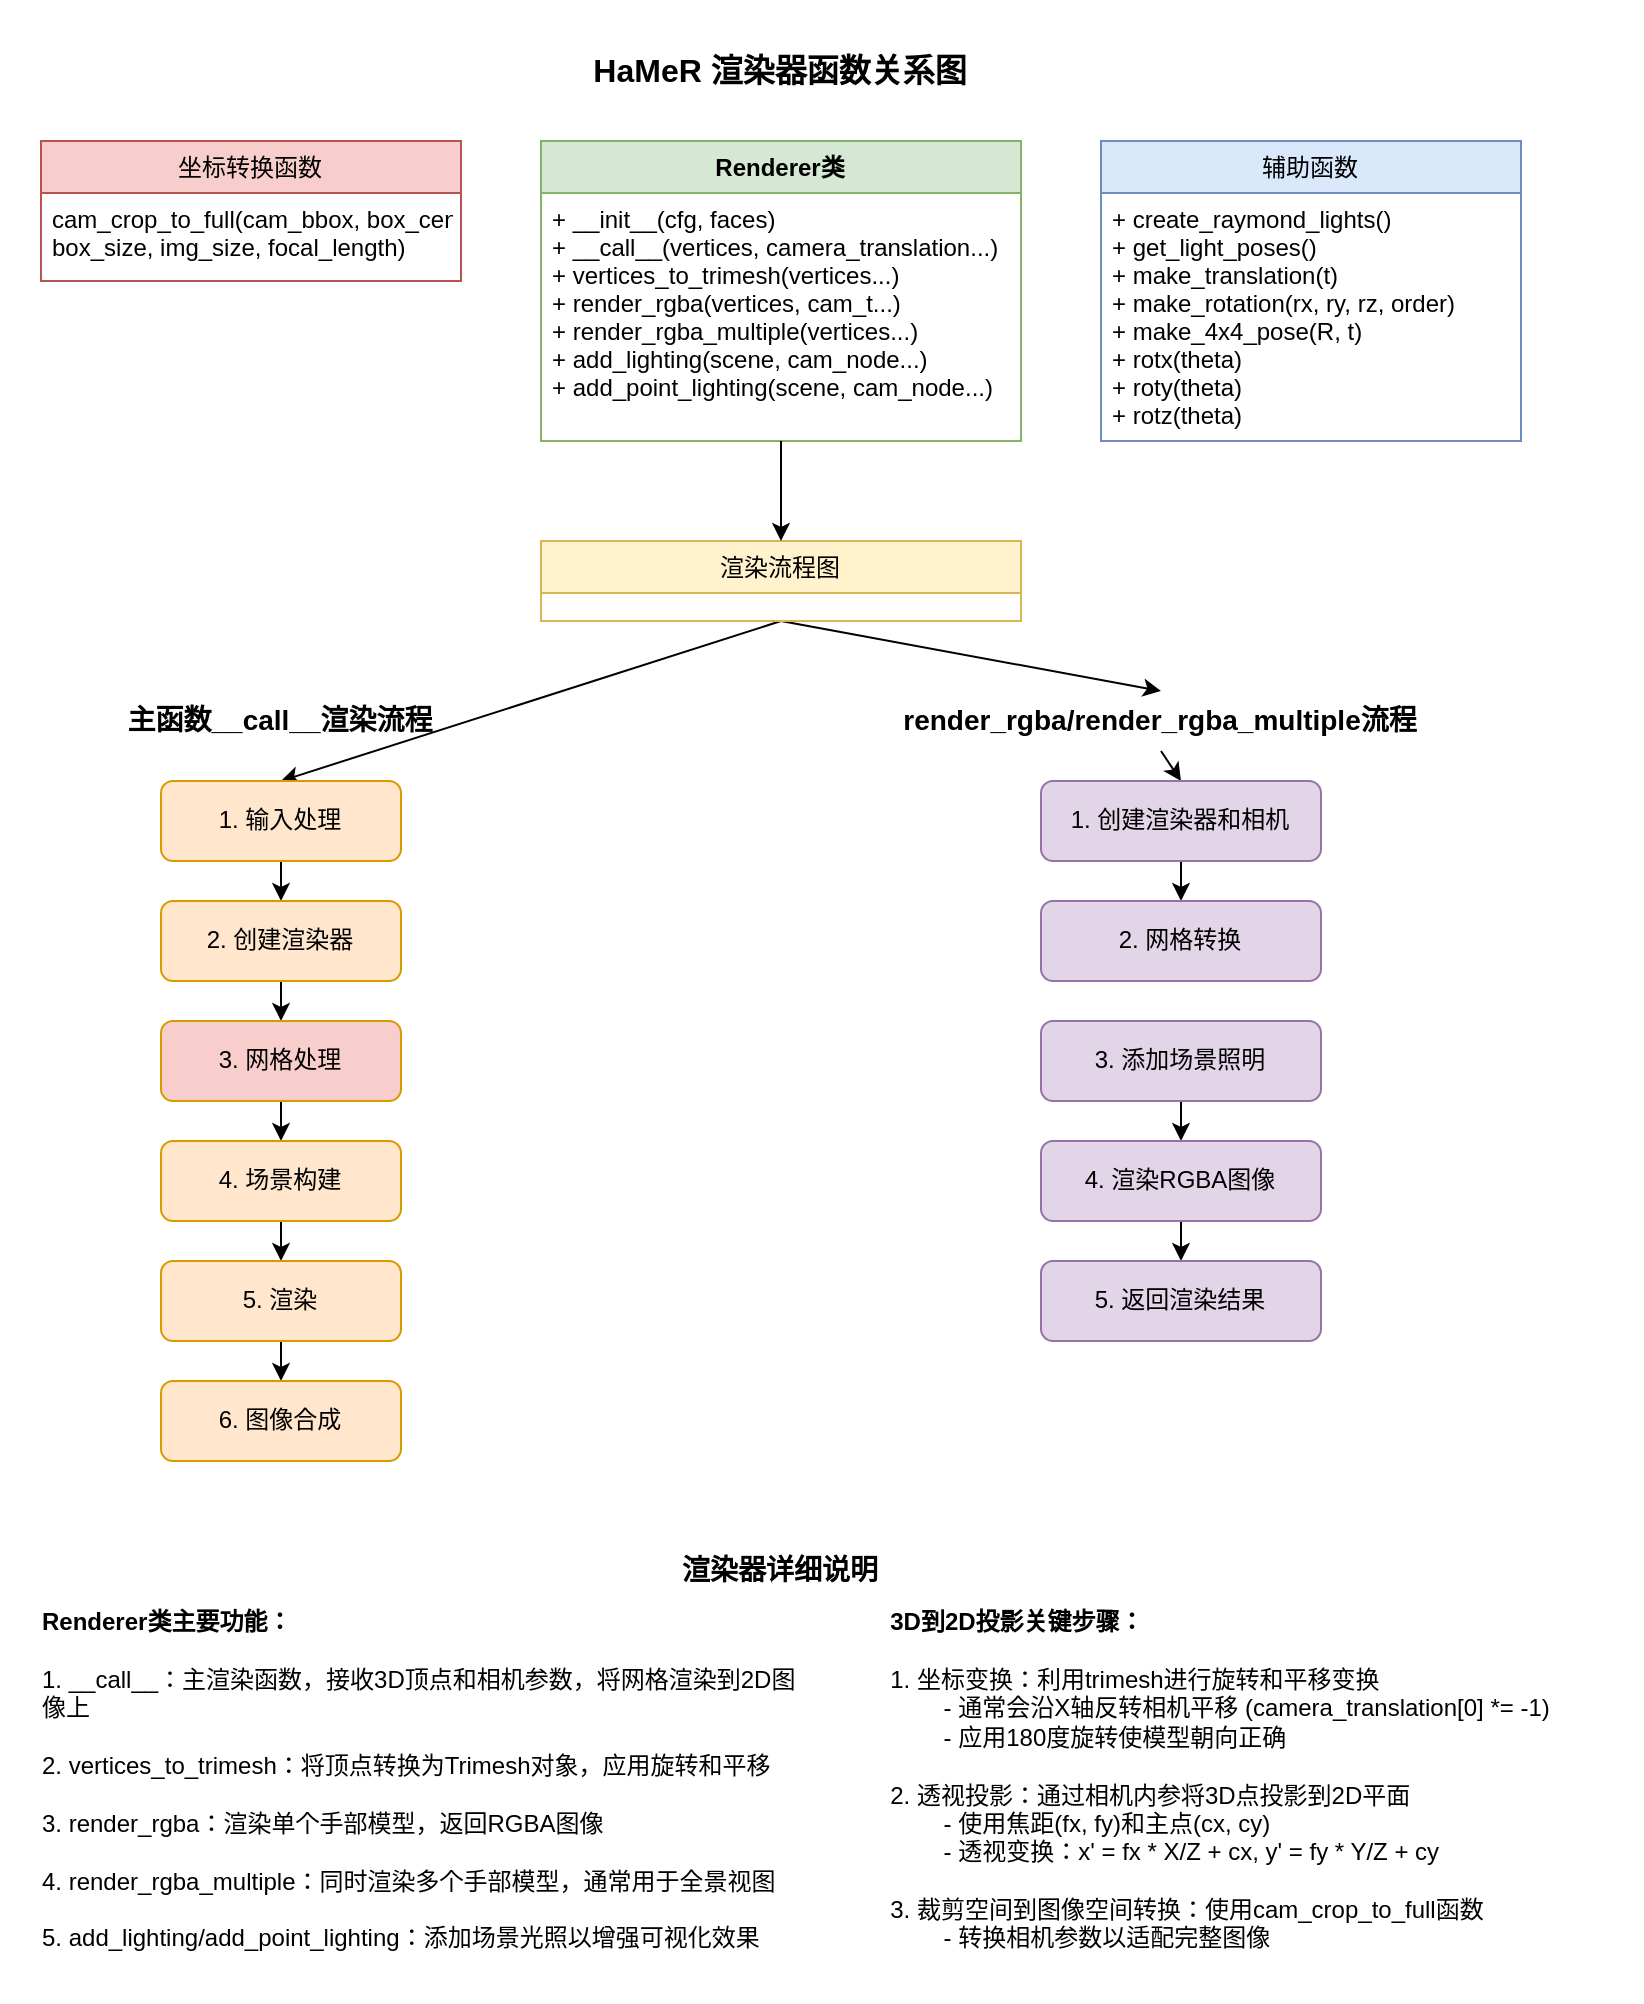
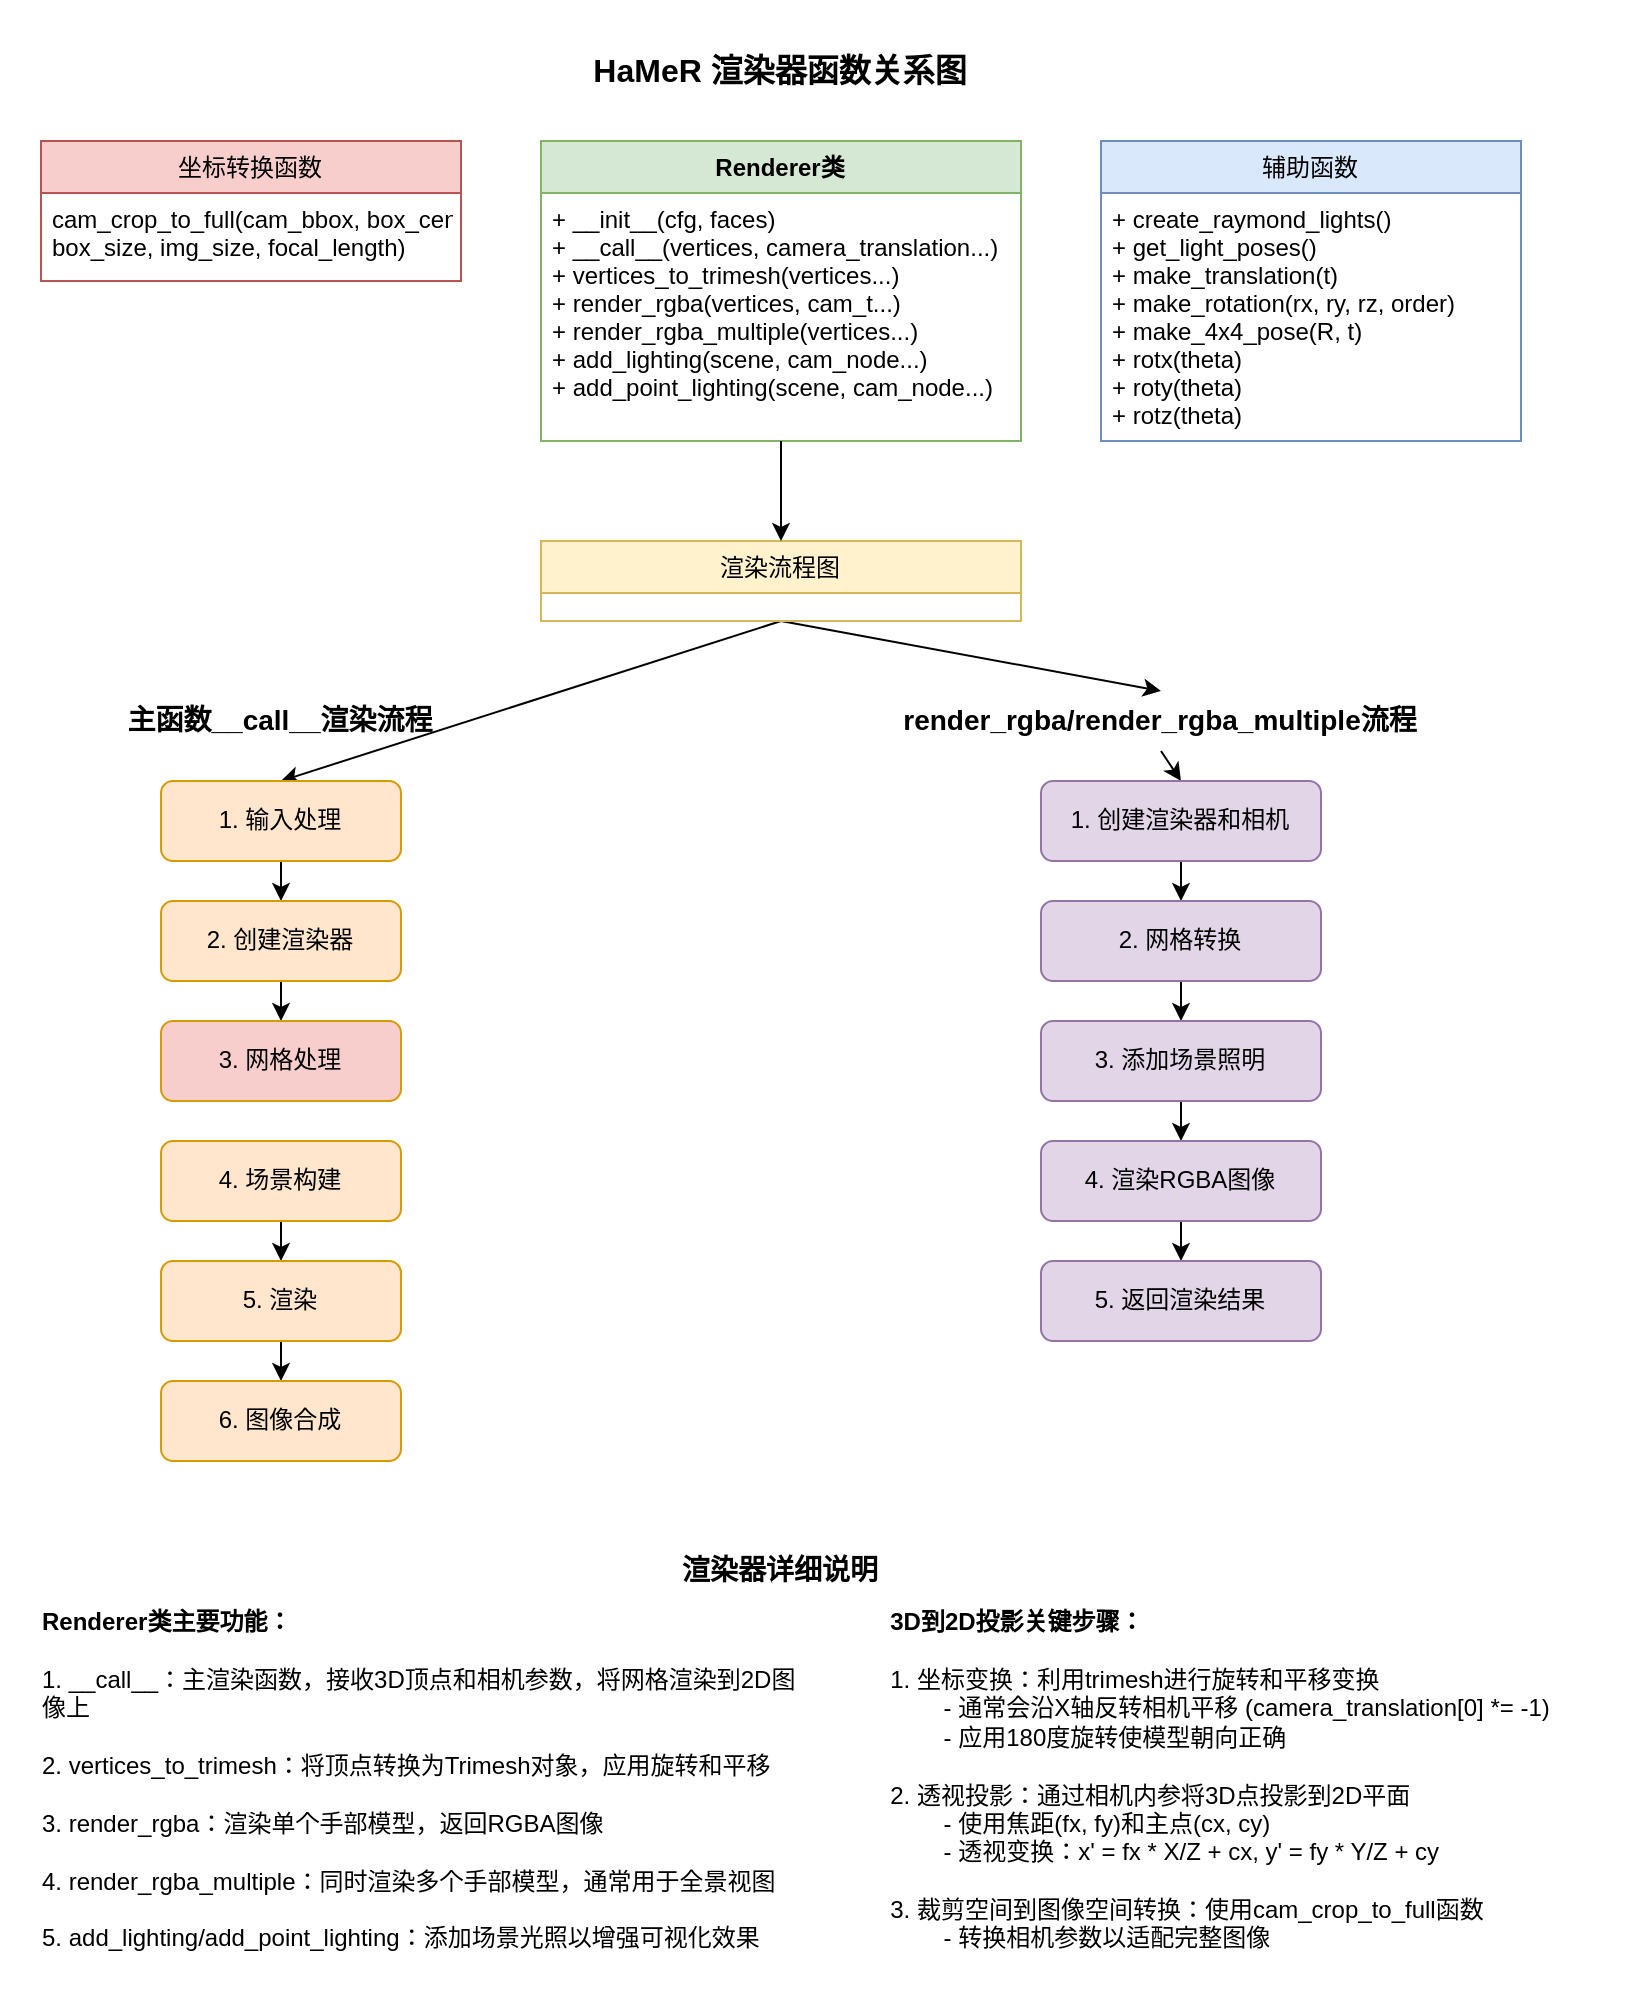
  <mxCell id="0" />
  <mxCell id="1" parent="0" />
  <mxCell id="2" value="HaMeR 渲染器函数关系图" style="text;html=1;strokeColor=none;fillColor=none;align=center;verticalAlign=middle;whiteSpace=wrap;rounded=0;fontSize=16;fontStyle=1" vertex="1" parent="1"><mxGeometry x="250" y="20" width="280" height="30" as="geometry" /></mxCell>
  <mxCell id="3" value="Renderer类" style="swimlane;fontStyle=1;align=center;verticalAlign=top;childLayout=stackLayout;horizontal=1;startSize=26;horizontalStack=0;resizeParent=1;resizeChild=0;resizeLast=0;collapsible=1;marginBottom=0;fillColor=#d5e8d4;strokeColor=#82b366;" vertex="1" parent="1"><mxGeometry x="270" y="70" width="240" height="150" as="geometry" /></mxCell>
  <mxCell id="4" value="+ __init__(cfg, faces)&#10;+ __call__(vertices, camera_translation...)&#10;+ vertices_to_trimesh(vertices...)&#10;+ render_rgba(vertices, cam_t...)&#10;+ render_rgba_multiple(vertices...)&#10;+ add_lighting(scene, cam_node...)&#10;+ add_point_lighting(scene, cam_node...)" style="text;strokeColor=none;fillColor=none;align=left;verticalAlign=top;spacingLeft=4;spacingRight=4;overflow=hidden;rotatable=0;points=[[0,0.5],[1,0.5]];portConstraint=eastwest;" vertex="1" parent="3"><mxGeometry y="26" width="240" height="124" as="geometry" /></mxCell>
  <mxCell id="5" value="坐标转换函数" style="swimlane;fontStyle=0;childLayout=stackLayout;horizontal=1;startSize=26;fillColor=#f8cecc;horizontalStack=0;resizeParent=1;resizeChild=0;resizeLast=0;collapsible=1;marginBottom=0;strokeColor=#b85450;" vertex="1" parent="1"><mxGeometry x="20" y="70" width="210" height="70" as="geometry" /></mxCell>
  <mxCell id="6" value="cam_crop_to_full(cam_bbox, box_center,&#10;box_size, img_size, focal_length)" style="text;strokeColor=none;fillColor=none;align=left;verticalAlign=top;spacingLeft=4;spacingRight=4;overflow=hidden;rotatable=0;points=[[0,0.5],[1,0.5]];portConstraint=eastwest;" vertex="1" parent="5"><mxGeometry y="26" width="210" height="44" as="geometry" /></mxCell>
  <mxCell id="7" value="辅助函数" style="swimlane;fontStyle=0;childLayout=stackLayout;horizontal=1;startSize=26;fillColor=#dae8fc;horizontalStack=0;resizeParent=1;resizeChild=0;resizeLast=0;collapsible=1;marginBottom=0;strokeColor=#6c8ebf;" vertex="1" parent="1"><mxGeometry x="550" y="70" width="210" height="150" as="geometry" /></mxCell>
  <mxCell id="8" value="+ create_raymond_lights()&#10;+ get_light_poses()&#10;+ make_translation(t)&#10;+ make_rotation(rx, ry, rz, order)&#10;+ make_4x4_pose(R, t)&#10;+ rotx(theta)&#10;+ roty(theta)&#10;+ rotz(theta)" style="text;strokeColor=none;fillColor=none;align=left;verticalAlign=top;spacingLeft=4;spacingRight=4;overflow=hidden;rotatable=0;points=[[0,0.5],[1,0.5]];portConstraint=eastwest;" vertex="1" parent="7"><mxGeometry y="26" width="210" height="124" as="geometry" /></mxCell>
  <mxCell id="9" style="edgeStyle=none;html=1;exitX=0.5;exitY=1;exitDx=0;exitDy=0;entryX=0.5;entryY=0;entryDx=0;entryDy=0;" edge="1" parent="1" source="11" target="15"><mxGeometry relative="1" as="geometry" /></mxCell>
  <mxCell id="10" style="edgeStyle=none;html=1;exitX=0.5;exitY=1;exitDx=0;exitDy=0;entryX=0.5;entryY=0;entryDx=0;entryDy=0;" edge="1" parent="1" source="11" target="21"><mxGeometry relative="1" as="geometry" /></mxCell>
  <mxCell id="11" value="渲染流程图" style="swimlane;fontStyle=0;childLayout=stackLayout;horizontal=1;startSize=26;fillColor=#fff2cc;horizontalStack=0;resizeParent=1;resizeChild=0;resizeLast=0;collapsible=1;marginBottom=0;strokeColor=#d6b656;" vertex="1" parent="1"><mxGeometry x="270" y="270" width="240" height="40" as="geometry" /></mxCell>
  <mxCell id="12" style="edgeStyle=none;html=1;exitX=0.5;exitY=1;exitDx=0;exitDy=0;entryX=0.5;entryY=0;entryDx=0;entryDy=0;" edge="1" parent="1" source="4" target="11"><mxGeometry relative="1" as="geometry" /></mxCell>
  <mxCell id="13" value="主函数__call__渲染流程" style="text;html=1;strokeColor=none;fillColor=none;align=center;verticalAlign=middle;whiteSpace=wrap;rounded=0;fontSize=14;fontStyle=1" vertex="1" parent="1"><mxGeometry x="60" y="345" width="160" height="30" as="geometry" /></mxCell>
  <mxCell id="14" style="edgeStyle=none;html=1;exitX=0.5;exitY=1;exitDx=0;exitDy=0;entryX=0.5;entryY=0;entryDx=0;entryDy=0;" edge="1" parent="1" source="15" target="17"><mxGeometry relative="1" as="geometry" /></mxCell>
  <mxCell id="15" value="1. 输入处理" style="rounded=1;whiteSpace=wrap;html=1;fillColor=#ffe6cc;strokeColor=#d79b00;" vertex="1" parent="1"><mxGeometry x="80" y="390" width="120" height="40" as="geometry" /></mxCell>
  <mxCell id="16" style="edgeStyle=none;html=1;exitX=0.5;exitY=1;exitDx=0;exitDy=0;entryX=0.5;entryY=0;entryDx=0;entryDy=0;" edge="1" parent="1" source="17" target="19"><mxGeometry relative="1" as="geometry" /></mxCell>
  <mxCell id="17" value="2. 创建渲染器" style="rounded=1;whiteSpace=wrap;html=1;fillColor=#ffe6cc;strokeColor=#d79b00;" vertex="1" parent="1"><mxGeometry x="80" y="450" width="120" height="40" as="geometry" /></mxCell>
- <mxCell id="18" style="edgeStyle=none;html=1;exitX=0.5;exitY=1;exitDx=0;exitDy=0;entryX=0.5;entryY=0;entryDx=0;entryDy=0;" edge="1" parent="1" source="19" target="32"><mxGeometry relative="1" as="geometry" /></mxCell>
  <mxCell id="19" value="3. 网格处理" style="rounded=1;whiteSpace=wrap;html=1;fillColor=#f8cecc;strokeColor=#d79b00;" vertex="1" parent="1"><mxGeometry x="80" y="510" width="120" height="40" as="geometry" /></mxCell>
  <mxCell id="20" style="edgeStyle=none;html=1;exitX=0.5;exitY=1;exitDx=0;exitDy=0;entryX=0.5;entryY=0;entryDx=0;entryDy=0;" edge="1" parent="1" source="21" target="23"><mxGeometry relative="1" as="geometry" /></mxCell>
  <mxCell id="21" value="render_rgba/render_rgba_multiple流程" style="text;html=1;strokeColor=none;fillColor=none;align=center;verticalAlign=middle;whiteSpace=wrap;rounded=0;fontSize=14;fontStyle=1" vertex="1" parent="1"><mxGeometry x="440" y="345" width="280" height="30" as="geometry" /></mxCell>
  <mxCell id="22" style="edgeStyle=none;html=1;exitX=0.5;exitY=1;exitDx=0;exitDy=0;entryX=0.5;entryY=0;entryDx=0;entryDy=0;" edge="1" parent="1" source="23" target="25"><mxGeometry relative="1" as="geometry" /></mxCell>
  <mxCell id="23" value="1. 创建渲染器和相机" style="rounded=1;whiteSpace=wrap;html=1;fillColor=#e1d5e7;strokeColor=#9673a6;" vertex="1" parent="1"><mxGeometry x="520" y="390" width="140" height="40" as="geometry" /></mxCell>
+ <mxCell id="24" style="edgeStyle=none;html=1;exitX=0.5;exitY=1;exitDx=0;exitDy=0;entryX=0.5;entryY=0;entryDx=0;entryDy=0;" edge="1" parent="1" source="25" target="27"><mxGeometry relative="1" as="geometry" /></mxCell>
  <mxCell id="25" value="2. 网格转换" style="rounded=1;whiteSpace=wrap;html=1;fillColor=#e1d5e7;strokeColor=#9673a6;" vertex="1" parent="1"><mxGeometry x="520" y="450" width="140" height="40" as="geometry" /></mxCell>
  <mxCell id="26" style="edgeStyle=none;html=1;exitX=0.5;exitY=1;exitDx=0;exitDy=0;entryX=0.5;entryY=0;entryDx=0;entryDy=0;" edge="1" parent="1" source="27" target="29"><mxGeometry relative="1" as="geometry" /></mxCell>
  <mxCell id="27" value="3. 添加场景照明" style="rounded=1;whiteSpace=wrap;html=1;fillColor=#e1d5e7;strokeColor=#9673a6;" vertex="1" parent="1"><mxGeometry x="520" y="510" width="140" height="40" as="geometry" /></mxCell>
  <mxCell id="28" style="edgeStyle=none;html=1;exitX=0.5;exitY=1;exitDx=0;exitDy=0;entryX=0.5;entryY=0;entryDx=0;entryDy=0;" edge="1" parent="1" source="29" target="30"><mxGeometry relative="1" as="geometry" /></mxCell>
  <mxCell id="29" value="4. 渲染RGBA图像" style="rounded=1;whiteSpace=wrap;html=1;fillColor=#e1d5e7;strokeColor=#9673a6;" vertex="1" parent="1"><mxGeometry x="520" y="570" width="140" height="40" as="geometry" /></mxCell>
  <mxCell id="30" value="5. 返回渲染结果" style="rounded=1;whiteSpace=wrap;html=1;fillColor=#e1d5e7;strokeColor=#9673a6;" vertex="1" parent="1"><mxGeometry x="520" y="630" width="140" height="40" as="geometry" /></mxCell>
  <mxCell id="31" style="edgeStyle=none;html=1;exitX=0.5;exitY=1;exitDx=0;exitDy=0;entryX=0.5;entryY=0;entryDx=0;entryDy=0;" edge="1" parent="1" source="32" target="34"><mxGeometry relative="1" as="geometry" /></mxCell>
  <mxCell id="32" value="4. 场景构建" style="rounded=1;whiteSpace=wrap;html=1;fillColor=#ffe6cc;strokeColor=#d79b00;" vertex="1" parent="1"><mxGeometry x="80" y="570" width="120" height="40" as="geometry" /></mxCell>
  <mxCell id="33" style="edgeStyle=none;html=1;exitX=0.5;exitY=1;exitDx=0;exitDy=0;entryX=0.5;entryY=0;entryDx=0;entryDy=0;" edge="1" parent="1" source="34" target="35"><mxGeometry relative="1" as="geometry" /></mxCell>
  <mxCell id="34" value="5. 渲染" style="rounded=1;whiteSpace=wrap;html=1;fillColor=#ffe6cc;strokeColor=#d79b00;" vertex="1" parent="1"><mxGeometry x="80" y="630" width="120" height="40" as="geometry" /></mxCell>
  <mxCell id="35" value="6. 图像合成" style="rounded=1;whiteSpace=wrap;html=1;fillColor=#ffe6cc;strokeColor=#d79b00;" vertex="1" parent="1"><mxGeometry x="80" y="690" width="120" height="40" as="geometry" /></mxCell>
  <mxCell id="36" value="渲染器详细说明" style="text;html=1;strokeColor=none;fillColor=none;align=center;verticalAlign=middle;whiteSpace=wrap;rounded=0;fontSize=14;fontStyle=1" vertex="1" parent="1"><mxGeometry x="280" y="770" width="220" height="30" as="geometry" /></mxCell>
  <mxCell id="37" value="&lt;div align=&quot;left&quot;&gt;&lt;b&gt;Renderer类主要功能：&lt;/b&gt;&lt;/div&gt;&lt;div align=&quot;left&quot;&gt;&lt;br&gt;&lt;/div&gt;&lt;div align=&quot;left&quot;&gt;1. __call__：主渲染函数，接收3D顶点和相机参数，将网格渲染到2D图像上&lt;/div&gt;&lt;div align=&quot;left&quot;&gt;&lt;br&gt;&lt;/div&gt;&lt;div align=&quot;left&quot;&gt;2. vertices_to_trimesh：将顶点转换为Trimesh对象，应用旋转和平移&lt;/div&gt;&lt;div align=&quot;left&quot;&gt;&lt;br&gt;&lt;/div&gt;&lt;div align=&quot;left&quot;&gt;3. render_rgba：渲染单个手部模型，返回RGBA图像&lt;/div&gt;&lt;div align=&quot;left&quot;&gt;&lt;br&gt;&lt;/div&gt;&lt;div align=&quot;left&quot;&gt;4. render_rgba_multiple：同时渲染多个手部模型，通常用于全景视图&lt;/div&gt;&lt;div align=&quot;left&quot;&gt;&lt;br&gt;&lt;/div&gt;&lt;div align=&quot;left&quot;&gt;5. add_lighting/add_point_lighting：添加场景光照以增强可视化效果&lt;/div&gt;" style="text;html=1;strokeColor=none;fillColor=none;align=center;verticalAlign=middle;whiteSpace=wrap;rounded=0;" vertex="1" parent="1"><mxGeometry x="20" y="800" width="380" height="180" as="geometry" /></mxCell>
  <mxCell id="38" value="&lt;div align=&quot;left&quot;&gt;&lt;b&gt;3D到2D投影关键步骤：&lt;/b&gt;&lt;/div&gt;&lt;div align=&quot;left&quot;&gt;&lt;br&gt;&lt;/div&gt;&lt;div align=&quot;left&quot;&gt;1. 坐标变换：利用trimesh进行旋转和平移变换&lt;/div&gt;&lt;div align=&quot;left&quot;&gt;&lt;span style=&quot;white-space: pre;&quot;&gt;&#09;&lt;/span&gt;- 通常会沿X轴反转相机平移 (camera_translation[0] *= -1)&lt;/div&gt;&lt;div align=&quot;left&quot;&gt;&lt;span style=&quot;white-space: pre;&quot;&gt;&#09;&lt;/span&gt;- 应用180度旋转使模型朝向正确&lt;/div&gt;&lt;div align=&quot;left&quot;&gt;&lt;br&gt;&lt;/div&gt;&lt;div align=&quot;left&quot;&gt;2. 透视投影：通过相机内参将3D点投影到2D平面&lt;/div&gt;&lt;div align=&quot;left&quot;&gt;&lt;span style=&quot;white-space: pre;&quot;&gt;&#09;&lt;/span&gt;- 使用焦距(fx, fy)和主点(cx, cy)&lt;/div&gt;&lt;div align=&quot;left&quot;&gt;&lt;span style=&quot;white-space: pre;&quot;&gt;&#09;&lt;/span&gt;- 透视变换：x' = fx * X/Z + cx, y' = fy * Y/Z + cy&lt;/div&gt;&lt;div align=&quot;left&quot;&gt;&lt;br&gt;&lt;/div&gt;&lt;div align=&quot;left&quot;&gt;3. 裁剪空间到图像空间转换：使用cam_crop_to_full函数&lt;/div&gt;&lt;div align=&quot;left&quot;&gt;&lt;span style=&quot;white-space: pre;&quot;&gt;&#09;&lt;/span&gt;- 转换相机参数以适配完整图像&lt;/div&gt;" style="text;html=1;strokeColor=none;fillColor=none;align=center;verticalAlign=middle;whiteSpace=wrap;rounded=0;" vertex="1" parent="1"><mxGeometry x="420" y="800" width="380" height="180" as="geometry" /></mxCell>
